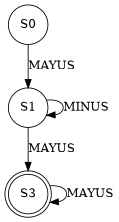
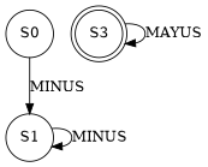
  digraph {
    forcelabels=true
    rankdir=TB
    node [shape=circle]
    n1 [label=S0]
    n2 [label=S1]
    n3 [label=S3 shape=doublecircle]
-   n1 -> n2 [label=MAYUS]
+   n1 -> n2 [label=MINUS]
    n2 -> n2 [label=MINUS]
-   n2 -> n3 [label=MAYUS]
    n3 -> n3 [label=MAYUS]
  }
